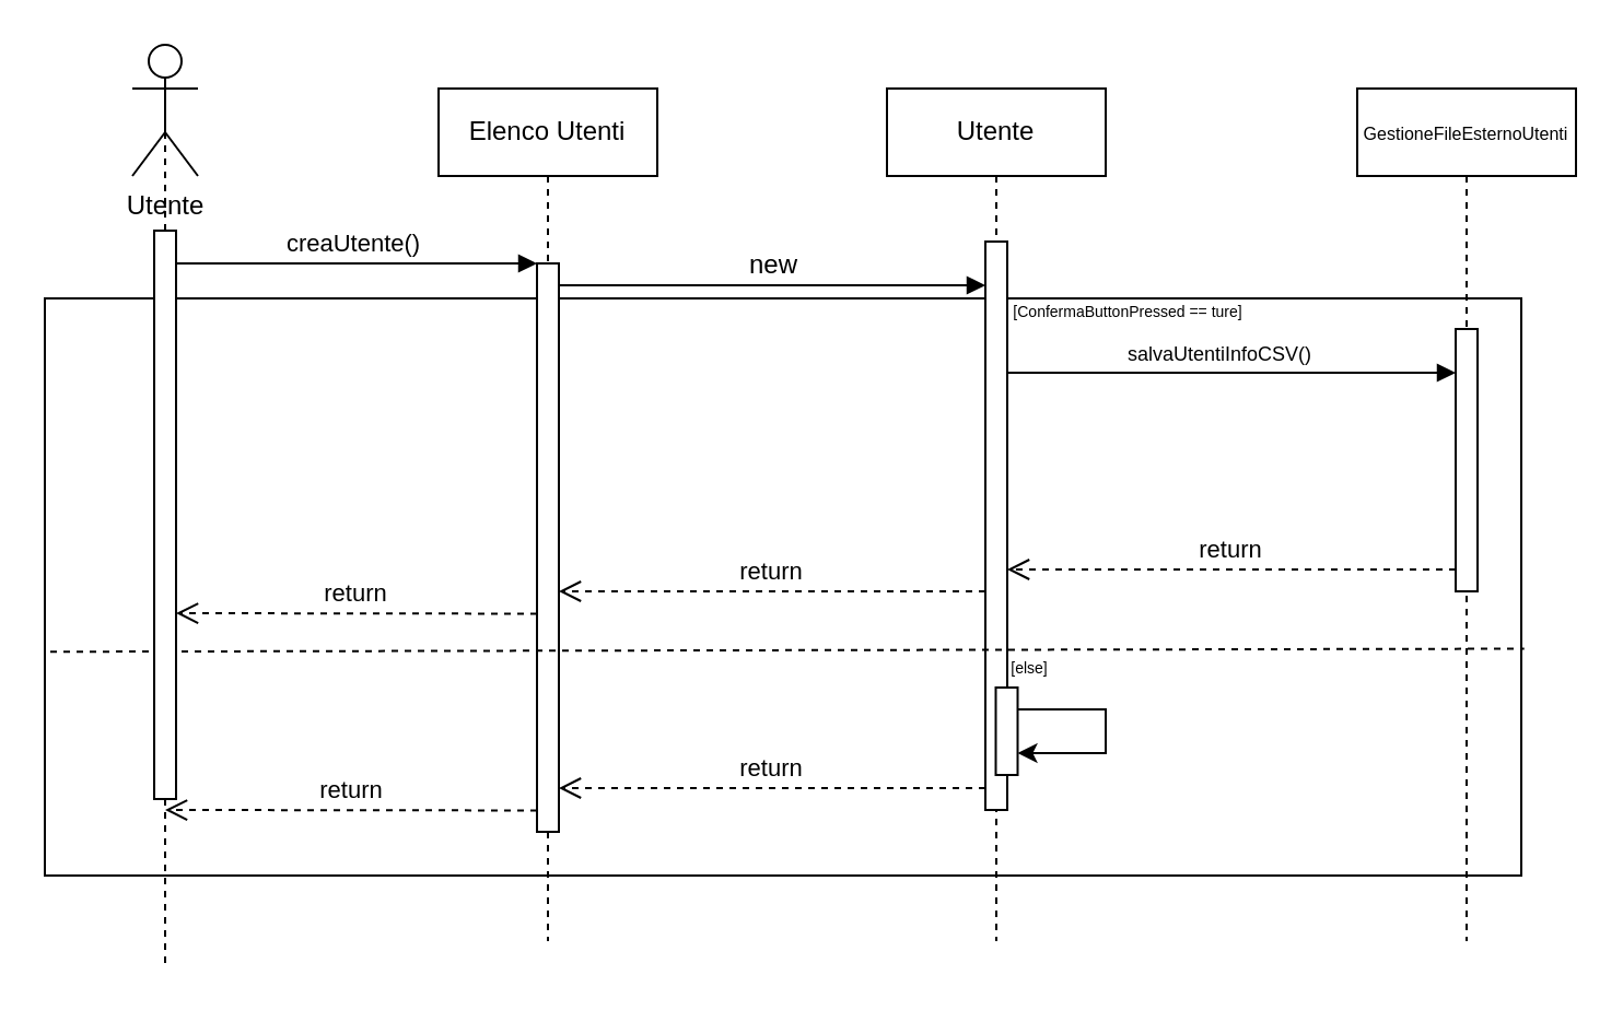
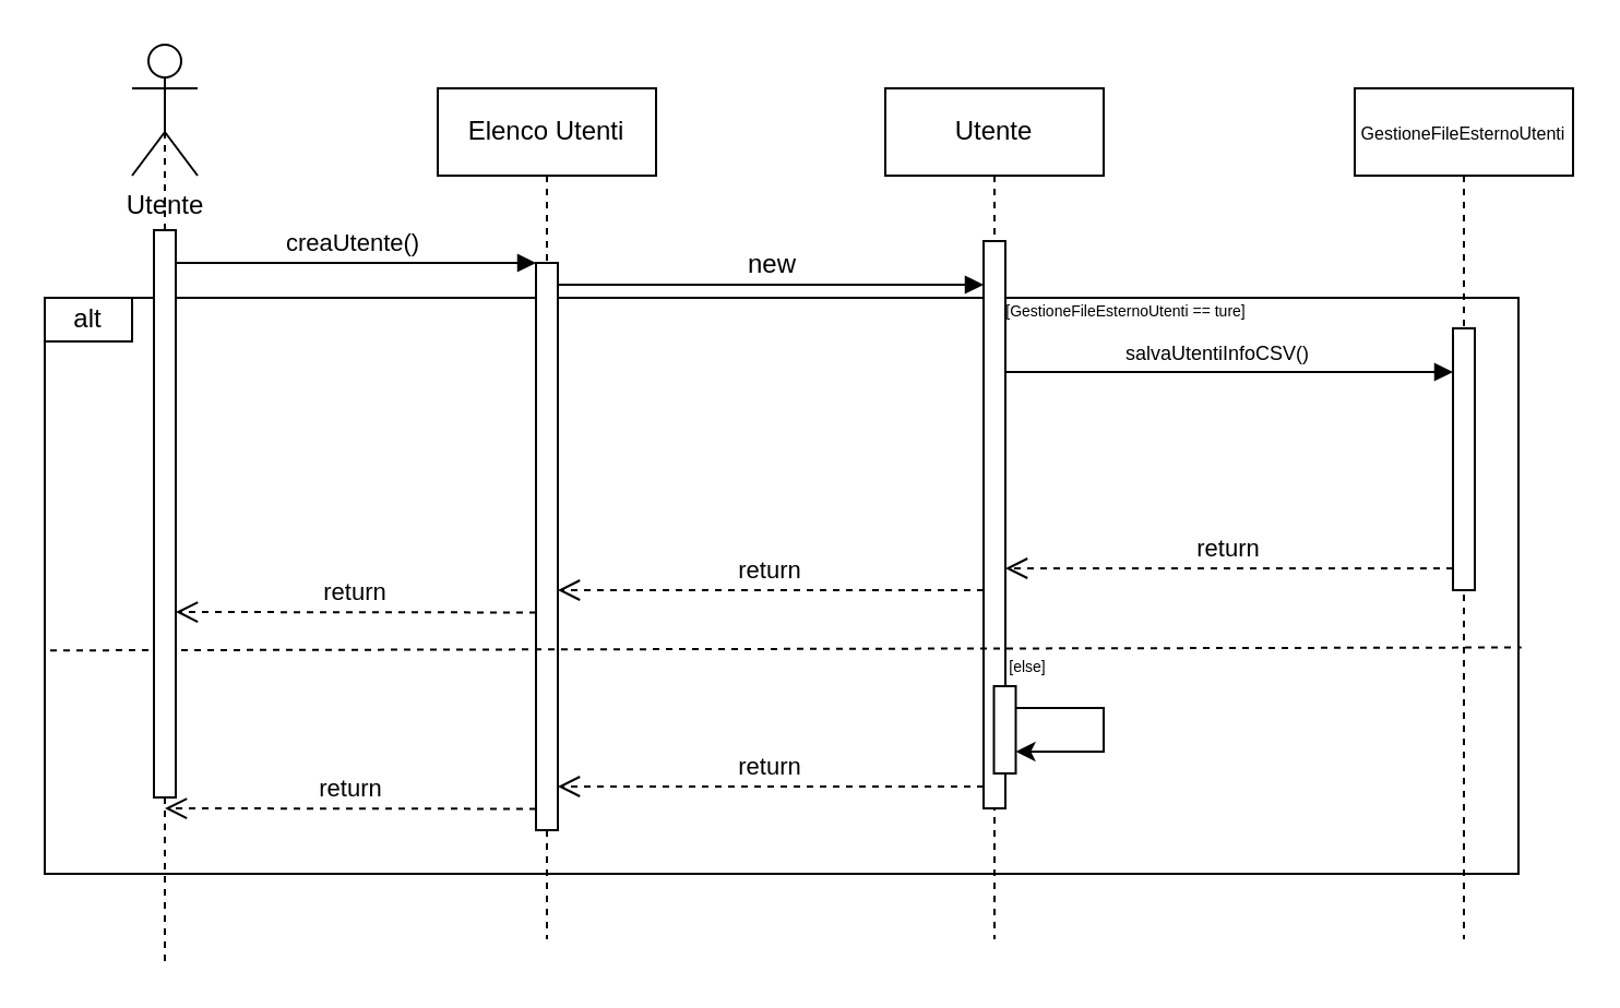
  <mxCell id="0" />
  <mxCell id="1" parent="0" />
  <mxCell id="2" value="" style="rounded=0;whiteSpace=wrap;html=1;fillStyle=cross-hatch;gradientColor=none;gradientDirection=radial;fillColor=none;" vertex="1" parent="1"><mxGeometry x="20" y="136" width="675" height="264" as="geometry" /></mxCell>
  <mxCell id="3" value="Elenco Utenti" style="shape=umlLifeline;perimeter=lifelinePerimeter;whiteSpace=wrap;html=1;container=0;dropTarget=0;collapsible=0;recursiveResize=0;outlineConnect=0;portConstraint=eastwest;newEdgeStyle={&quot;edgeStyle&quot;:&quot;elbowEdgeStyle&quot;,&quot;elbow&quot;:&quot;vertical&quot;,&quot;curved&quot;:0,&quot;rounded&quot;:0};" vertex="1" parent="1"><mxGeometry x="200" y="40" width="100" height="390" as="geometry" /></mxCell>
  <mxCell id="4" value="" style="html=1;points=[];perimeter=orthogonalPerimeter;outlineConnect=0;targetShapes=umlLifeline;portConstraint=eastwest;newEdgeStyle={&quot;edgeStyle&quot;:&quot;elbowEdgeStyle&quot;,&quot;elbow&quot;:&quot;vertical&quot;,&quot;curved&quot;:0,&quot;rounded&quot;:0};" vertex="1" parent="3"><mxGeometry x="45" y="80" width="10" height="260" as="geometry" /></mxCell>
  <mxCell id="5" value="" style="html=1;verticalAlign=bottom;endArrow=block;edgeStyle=elbowEdgeStyle;elbow=horizontal;curved=0;rounded=0;" edge="1" parent="1" target="4"><mxGeometry relative="1" as="geometry"><mxPoint x="75" y="120" as="sourcePoint" /><Array as="points"><mxPoint x="160" y="120" /></Array><mxPoint as="offset" /></mxGeometry></mxCell>
  <mxCell id="6" value="creaUtente()" style="edgeLabel;html=1;align=center;verticalAlign=middle;resizable=0;points=[];" vertex="1" connectable="0" parent="5"><mxGeometry x="0.148" relative="1" as="geometry"><mxPoint x="-13" y="-10" as="offset" /></mxGeometry></mxCell>
  <mxCell id="7" value="Utente" style="shape=umlLifeline;perimeter=lifelinePerimeter;whiteSpace=wrap;html=1;container=0;dropTarget=0;collapsible=0;recursiveResize=0;outlineConnect=0;portConstraint=eastwest;newEdgeStyle={&quot;edgeStyle&quot;:&quot;elbowEdgeStyle&quot;,&quot;elbow&quot;:&quot;vertical&quot;,&quot;curved&quot;:0,&quot;rounded&quot;:0};" vertex="1" parent="1"><mxGeometry x="405" y="40" width="100" height="390" as="geometry" /></mxCell>
  <mxCell id="8" value="" style="html=1;points=[];perimeter=orthogonalPerimeter;outlineConnect=0;targetShapes=umlLifeline;portConstraint=eastwest;newEdgeStyle={&quot;edgeStyle&quot;:&quot;elbowEdgeStyle&quot;,&quot;elbow&quot;:&quot;vertical&quot;,&quot;curved&quot;:0,&quot;rounded&quot;:0};" vertex="1" parent="7"><mxGeometry x="45" y="70" width="10" height="260" as="geometry" /></mxCell>
  <mxCell id="9" style="edgeStyle=elbowEdgeStyle;rounded=0;orthogonalLoop=1;jettySize=auto;html=1;elbow=vertical;curved=0;" edge="1" parent="7" source="10" target="10"><mxGeometry relative="1" as="geometry"><Array as="points"><mxPoint x="100" y="300" /></Array></mxGeometry></mxCell>
  <mxCell id="10" value="" style="html=1;points=[];perimeter=orthogonalPerimeter;outlineConnect=0;targetShapes=umlLifeline;portConstraint=eastwest;newEdgeStyle={&quot;edgeStyle&quot;:&quot;elbowEdgeStyle&quot;,&quot;elbow&quot;:&quot;vertical&quot;,&quot;curved&quot;:0,&quot;rounded&quot;:0};" vertex="1" parent="7"><mxGeometry x="49.75" y="274" width="10" height="40" as="geometry" /></mxCell>
  <mxCell id="11" value="&lt;font style=&quot;font-size: 12px;&quot;&gt;new&lt;/font&gt;" style="html=1;verticalAlign=bottom;endArrow=block;edgeStyle=elbowEdgeStyle;elbow=horizontal;curved=0;rounded=0;" edge="1" parent="1" source="4" target="8"><mxGeometry relative="1" as="geometry"><mxPoint x="260" y="130" as="sourcePoint" /><Array as="points"><mxPoint x="345" y="130" /></Array><mxPoint x="430" y="130" as="targetPoint" /><mxPoint as="offset" /></mxGeometry></mxCell>
+ <mxCell id="12" value="alt" style="rounded=0;whiteSpace=wrap;html=1;fillColor=none;" vertex="1" parent="1"><mxGeometry x="20" y="136" width="40" height="20" as="geometry" /></mxCell>
  <mxCell id="13" value="" style="endArrow=none;dashed=1;html=1;rounded=0;exitX=0;exitY=0.525;exitDx=0;exitDy=0;exitPerimeter=0;entryX=1.002;entryY=0.607;entryDx=0;entryDy=0;entryPerimeter=0;" edge="1" parent="1" target="2"><mxGeometry width="50" height="50" relative="1" as="geometry"><mxPoint x="22.5" y="297.62" as="sourcePoint" /><mxPoint x="842.5" y="298.37" as="targetPoint" /><Array as="points" /></mxGeometry></mxCell>
  <mxCell id="14" value="return" style="html=1;verticalAlign=bottom;endArrow=open;dashed=1;endSize=8;edgeStyle=elbowEdgeStyle;elbow=vertical;curved=0;rounded=0;" edge="1" parent="1" target="27"><mxGeometry relative="1" as="geometry"><mxPoint x="75" y="280" as="targetPoint" /><Array as="points"><mxPoint x="215" y="280" /><mxPoint x="180" y="280" /></Array><mxPoint x="245" y="280.23" as="sourcePoint" /></mxGeometry></mxCell>
  <mxCell id="15" value="&lt;font style=&quot;font-size: 8px;&quot;&gt;GestioneFileEsternoUtenti&lt;/font&gt;" style="shape=umlLifeline;perimeter=lifelinePerimeter;whiteSpace=wrap;html=1;container=0;dropTarget=0;collapsible=0;recursiveResize=0;outlineConnect=0;portConstraint=eastwest;newEdgeStyle={&quot;edgeStyle&quot;:&quot;elbowEdgeStyle&quot;,&quot;elbow&quot;:&quot;vertical&quot;,&quot;curved&quot;:0,&quot;rounded&quot;:0};" vertex="1" parent="1"><mxGeometry x="620" y="40" width="100" height="390" as="geometry" /></mxCell>
  <mxCell id="16" value="" style="html=1;points=[];perimeter=orthogonalPerimeter;outlineConnect=0;targetShapes=umlLifeline;portConstraint=eastwest;newEdgeStyle={&quot;edgeStyle&quot;:&quot;elbowEdgeStyle&quot;,&quot;elbow&quot;:&quot;vertical&quot;,&quot;curved&quot;:0,&quot;rounded&quot;:0};" vertex="1" parent="15"><mxGeometry x="45" y="110" width="10" height="120" as="geometry" /></mxCell>
  <mxCell id="17" value="" style="html=1;verticalAlign=bottom;endArrow=block;edgeStyle=elbowEdgeStyle;elbow=horizontal;curved=0;rounded=0;" edge="1" parent="1"><mxGeometry x="0.015" relative="1" as="geometry"><mxPoint x="460" y="170" as="sourcePoint" /><Array as="points"><mxPoint x="550" y="170" /></Array><mxPoint x="665" y="170" as="targetPoint" /><mxPoint as="offset" /></mxGeometry></mxCell>
  <mxCell id="18" value="&lt;span style=&quot;font-size: 9px;&quot;&gt;salvaUtentiInfoCSV()&lt;/span&gt;" style="edgeLabel;html=1;align=center;verticalAlign=middle;resizable=0;points=[];" vertex="1" connectable="0" parent="17"><mxGeometry x="-0.066" relative="1" as="geometry"><mxPoint y="-10" as="offset" /></mxGeometry></mxCell>
  <mxCell id="19" value="return" style="html=1;verticalAlign=bottom;endArrow=open;dashed=1;endSize=8;edgeStyle=elbowEdgeStyle;elbow=horizontal;curved=0;rounded=0;" edge="1" parent="1" source="8" target="4"><mxGeometry relative="1" as="geometry"><mxPoint x="280" y="214.62" as="targetPoint" /><Array as="points"><mxPoint x="380" y="270" /></Array><mxPoint x="415" y="215" as="sourcePoint" /></mxGeometry></mxCell>
  <mxCell id="20" value="return" style="html=1;verticalAlign=bottom;endArrow=open;dashed=1;endSize=8;edgeStyle=elbowEdgeStyle;elbow=vertical;curved=0;rounded=0;" edge="1" parent="1"><mxGeometry relative="1" as="geometry"><mxPoint x="75" y="370" as="targetPoint" /><Array as="points"><mxPoint x="215" y="370" /><mxPoint x="180" y="370" /></Array><mxPoint x="245" y="370.23" as="sourcePoint" /></mxGeometry></mxCell>
  <mxCell id="21" value="&lt;font style=&quot;font-size: 7px;&quot;&gt;[else]&lt;/font&gt;" style="text;html=1;align=center;verticalAlign=middle;whiteSpace=wrap;rounded=0;rotation=0;" vertex="1" parent="1"><mxGeometry x="461" y="303" width="19" as="geometry" /></mxCell>
  <mxCell id="22" value="return" style="html=1;verticalAlign=bottom;endArrow=open;dashed=1;endSize=8;edgeStyle=elbowEdgeStyle;elbow=horizontal;curved=0;rounded=0;" edge="1" parent="1"><mxGeometry relative="1" as="geometry"><mxPoint x="255" y="360" as="targetPoint" /><Array as="points"><mxPoint x="380" y="360" /></Array><mxPoint x="450" y="360" as="sourcePoint" /></mxGeometry></mxCell>
  <mxCell id="23" value="return" style="html=1;verticalAlign=bottom;endArrow=open;dashed=1;endSize=8;edgeStyle=elbowEdgeStyle;elbow=horizontal;curved=0;rounded=0;" edge="1" parent="1" source="16"><mxGeometry relative="1" as="geometry"><mxPoint x="460" y="260" as="targetPoint" /><Array as="points"><mxPoint x="584.5" y="260" /></Array><mxPoint x="655" y="260" as="sourcePoint" /></mxGeometry></mxCell>
  <mxCell id="24" value="Utente" style="shape=umlActor;verticalLabelPosition=bottom;verticalAlign=top;html=1;outlineConnect=0;" vertex="1" parent="1"><mxGeometry x="60" y="20" width="30" height="60" as="geometry" /></mxCell>
  <mxCell id="25" value="" style="endArrow=none;dashed=1;html=1;rounded=0;entryX=0.5;entryY=0.5;entryDx=0;entryDy=0;entryPerimeter=0;" edge="1" parent="1" source="27" target="24"><mxGeometry width="50" height="50" relative="1" as="geometry"><mxPoint x="45" y="436.522" as="sourcePoint" /><mxPoint x="45" y="70" as="targetPoint" /></mxGeometry></mxCell>
  <mxCell id="26" value="" style="endArrow=none;dashed=1;html=1;rounded=0;entryX=0.5;entryY=0.5;entryDx=0;entryDy=0;entryPerimeter=0;" edge="1" parent="1" target="27"><mxGeometry width="50" height="50" relative="1" as="geometry"><mxPoint x="75" y="440" as="sourcePoint" /><mxPoint x="45" y="70" as="targetPoint" /></mxGeometry></mxCell>
  <mxCell id="27" value="" style="html=1;points=[];perimeter=orthogonalPerimeter;outlineConnect=0;targetShapes=umlLifeline;portConstraint=eastwest;newEdgeStyle={&quot;edgeStyle&quot;:&quot;elbowEdgeStyle&quot;,&quot;elbow&quot;:&quot;vertical&quot;,&quot;curved&quot;:0,&quot;rounded&quot;:0};" vertex="1" parent="1"><mxGeometry x="70" y="105" width="10" height="260" as="geometry" /></mxCell>
- <mxCell id="28" value="&lt;font style=&quot;font-size: 7px;&quot;&gt;[ConfermaButtonPressed == ture]&lt;/font&gt;" style="text;html=1;align=center;verticalAlign=middle;resizable=0;points=[];autosize=1;strokeColor=none;fillColor=none;" vertex="1" parent="1"><mxGeometry x="450" y="126" width="130" height="30" as="geometry" /></mxCell>
+ <mxCell id="28" value="&lt;font style=&quot;font-size: 7px;&quot;&gt;[GestioneFileEsternoUtenti == ture]&lt;/font&gt;" style="text;html=1;align=center;verticalAlign=middle;resizable=0;points=[];autosize=1;strokeColor=none;fillColor=none;" vertex="1" parent="1"><mxGeometry x="450" y="126" width="130" height="30" as="geometry" /></mxCell>
